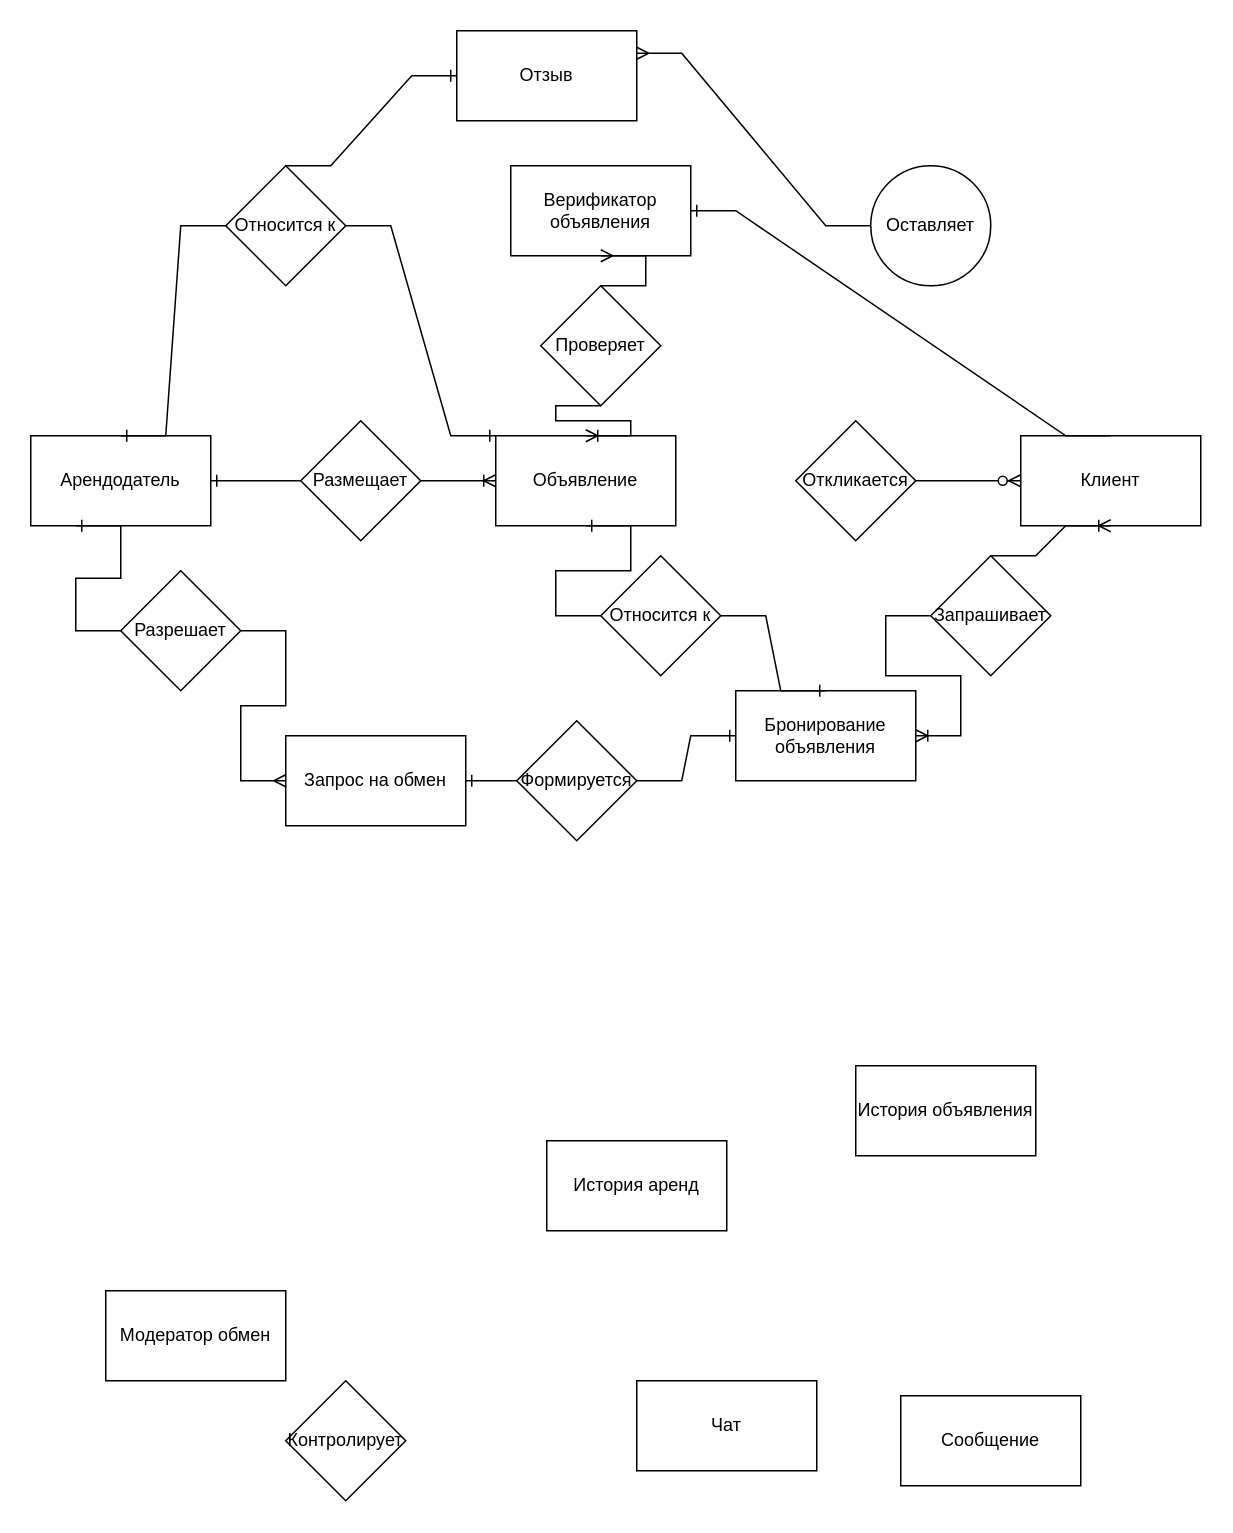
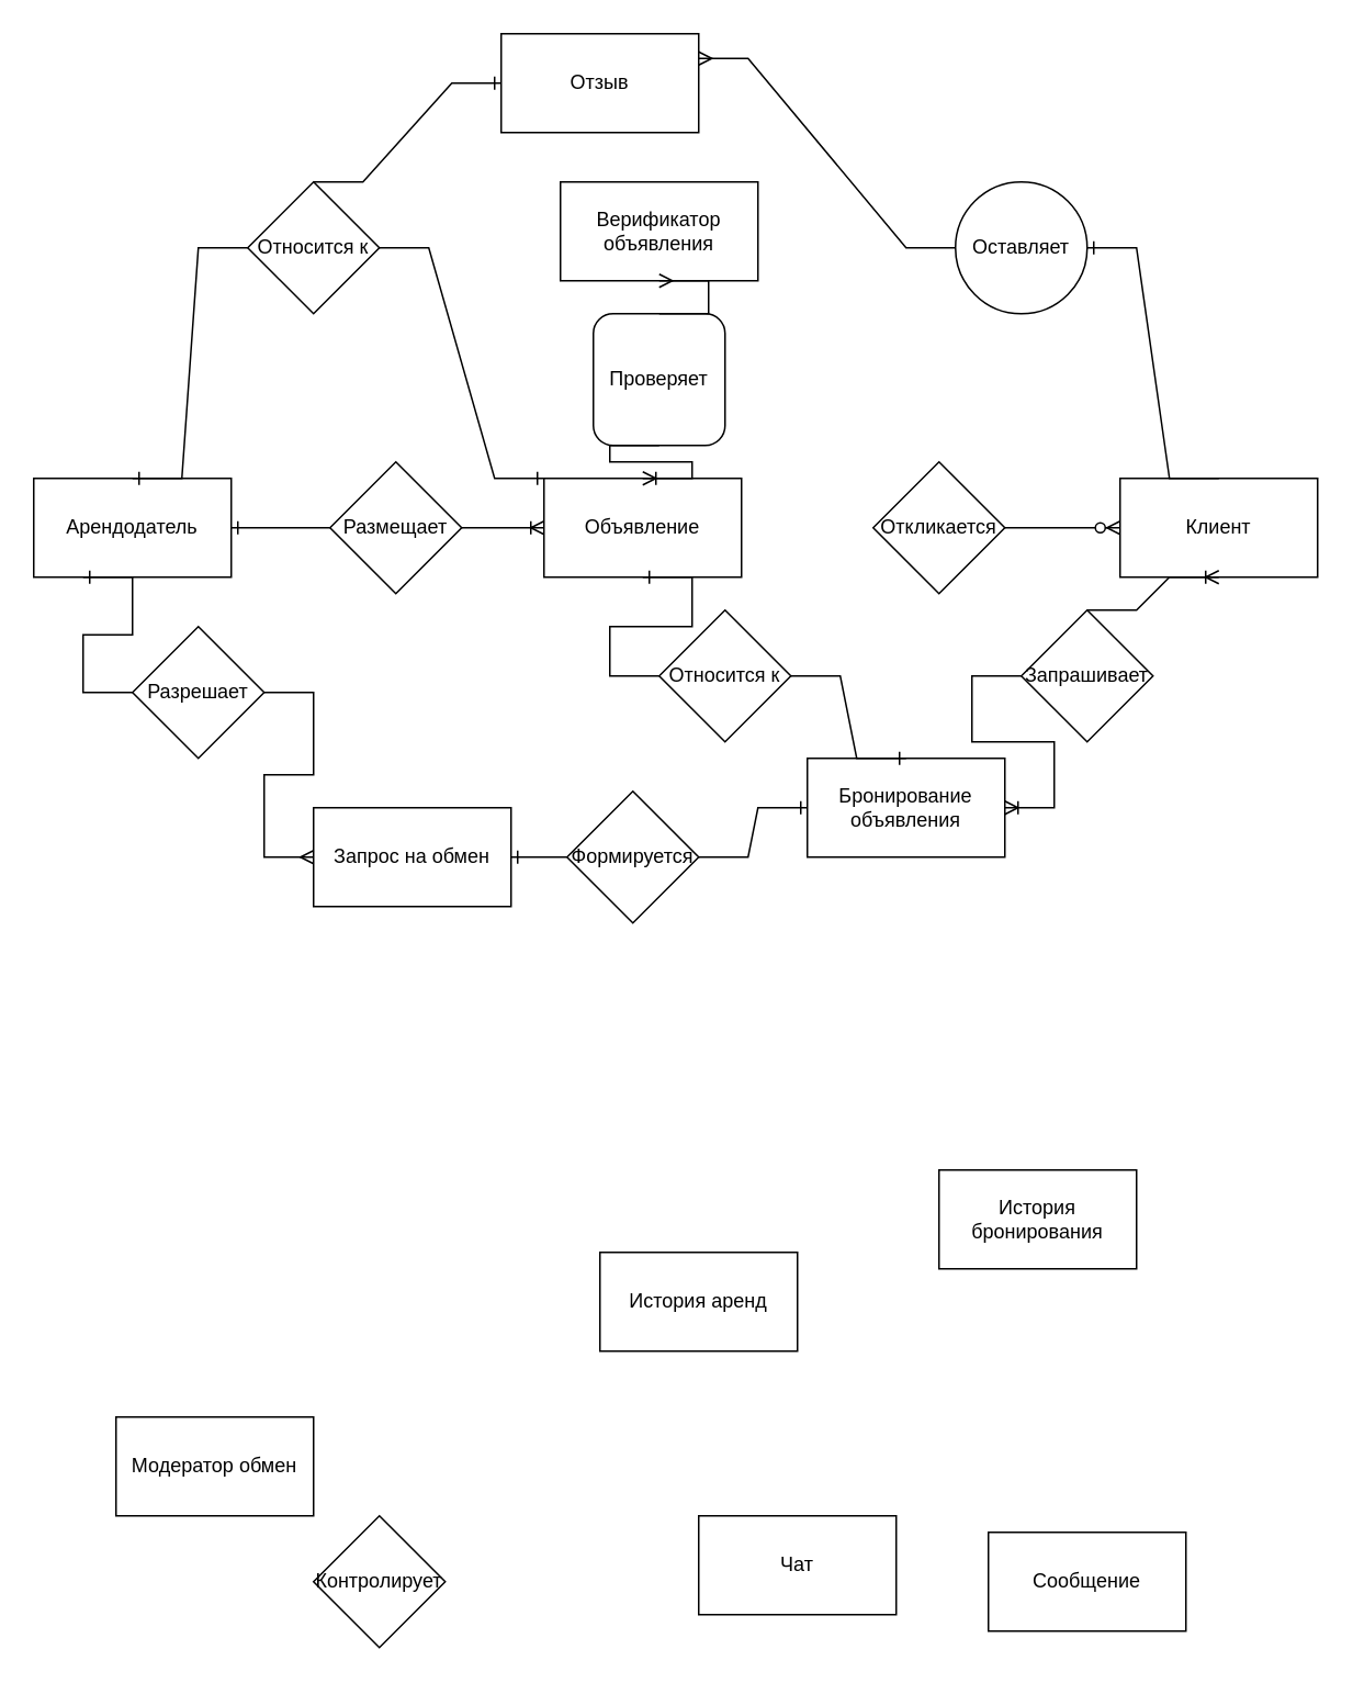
  <mxCell id="0" />
  <mxCell id="1" parent="0" />
  <mxCell id="2" value="Арендодатель" style="rounded=0;whiteSpace=wrap;html=1;" parent="1" vertex="1"><mxGeometry x="20" y="290" width="120" height="60" as="geometry" /></mxCell>
  <mxCell id="3" value="Объявление" style="rounded=0;whiteSpace=wrap;html=1;" parent="1" vertex="1"><mxGeometry x="330" y="290" width="120" height="60" as="geometry" /></mxCell>
  <mxCell id="4" value="Клиент" style="rounded=0;whiteSpace=wrap;html=1;" parent="1" vertex="1"><mxGeometry x="680" y="290" width="120" height="60" as="geometry" /></mxCell>
  <mxCell id="5" value="Чат" style="rounded=0;whiteSpace=wrap;html=1;" parent="1" vertex="1"><mxGeometry x="424" y="920" width="120" height="60" as="geometry" /></mxCell>
  <mxCell id="6" value="Сообщение" style="rounded=0;whiteSpace=wrap;html=1;" parent="1" vertex="1"><mxGeometry x="600" y="930" width="120" height="60" as="geometry" /></mxCell>
  <mxCell id="7" value="Модератор обмен" style="rounded=0;whiteSpace=wrap;html=1;" parent="1" vertex="1"><mxGeometry x="70" y="860" width="120" height="60" as="geometry" /></mxCell>
  <mxCell id="8" value="Отзыв" style="rounded=0;whiteSpace=wrap;html=1;" parent="1" vertex="1"><mxGeometry x="304" y="20" width="120" height="60" as="geometry" /></mxCell>
  <mxCell id="9" value="История аренд" style="rounded=0;whiteSpace=wrap;html=1;" parent="1" vertex="1"><mxGeometry x="364" y="760" width="120" height="60" as="geometry" /></mxCell>
  <mxCell id="10" value="Бронирование объявления" style="rounded=0;whiteSpace=wrap;html=1;" parent="1" vertex="1"><mxGeometry x="490" y="460" width="120" height="60" as="geometry" /></mxCell>
- <mxCell id="11" value="История объявления" style="rounded=0;whiteSpace=wrap;html=1;" parent="1" vertex="1"><mxGeometry x="570" y="710" width="120" height="60" as="geometry" /></mxCell>
+ <mxCell id="11" value="История бронирования" style="rounded=0;whiteSpace=wrap;html=1;" parent="1" vertex="1"><mxGeometry x="570" y="710" width="120" height="60" as="geometry" /></mxCell>
  <mxCell id="12" value="Запрос на обмен" style="rounded=0;whiteSpace=wrap;html=1;" parent="1" vertex="1"><mxGeometry x="190" y="490" width="120" height="60" as="geometry" /></mxCell>
  <mxCell id="13" value="Верификатор объявления" style="rounded=0;whiteSpace=wrap;html=1;" parent="1" vertex="1"><mxGeometry x="340" y="110" width="120" height="60" as="geometry" /></mxCell>
  <mxCell id="14" value="Размещает" style="rhombus;whiteSpace=wrap;html=1;" parent="1" vertex="1"><mxGeometry x="200" y="280" width="80" height="80" as="geometry" /></mxCell>
  <mxCell id="15" value="" style="edgeStyle=entityRelationEdgeStyle;fontSize=12;html=1;endArrow=ERoneToMany;rounded=0;exitX=1;exitY=0.5;exitDx=0;exitDy=0;entryX=0;entryY=0.5;entryDx=0;entryDy=0;curved=0;" parent="1" source="14" target="3" edge="1"><mxGeometry width="100" height="100" relative="1" as="geometry"><mxPoint x="340" y="250" as="sourcePoint" /><mxPoint x="400" y="290" as="targetPoint" /><Array as="points"><mxPoint x="400" y="290" /><mxPoint x="380" y="280" /><mxPoint x="390" y="280" /></Array></mxGeometry></mxCell>
  <mxCell id="16" value="" style="edgeStyle=entityRelationEdgeStyle;fontSize=12;html=1;endArrow=ERone;endFill=1;rounded=0;exitX=0;exitY=0.5;exitDx=0;exitDy=0;entryX=1;entryY=0.5;entryDx=0;entryDy=0;" parent="1" source="14" target="2" edge="1"><mxGeometry width="100" height="100" relative="1" as="geometry"><mxPoint x="370" y="520" as="sourcePoint" /><mxPoint x="470" y="420" as="targetPoint" /><Array as="points"><mxPoint x="250" y="190" /><mxPoint x="240" y="200" /><mxPoint x="180" y="220" /><mxPoint x="250" y="200" /><mxPoint x="180" y="210" /><mxPoint x="180" y="210" /></Array></mxGeometry></mxCell>
  <mxCell id="17" value="Откликается" style="rhombus;whiteSpace=wrap;html=1;" parent="1" vertex="1"><mxGeometry x="530" y="280" width="80" height="80" as="geometry" /></mxCell>
  <mxCell id="18" value="" style="edgeStyle=entityRelationEdgeStyle;fontSize=12;html=1;endArrow=ERzeroToMany;endFill=1;rounded=0;exitX=1;exitY=0.5;exitDx=0;exitDy=0;entryX=0;entryY=0.5;entryDx=0;entryDy=0;" parent="1" source="17" target="4" edge="1"><mxGeometry width="100" height="100" relative="1" as="geometry"><mxPoint x="370" y="520" as="sourcePoint" /><mxPoint x="470" y="420" as="targetPoint" /></mxGeometry></mxCell>
- <mxCell id="19" value="Проверяет" style="rhombus;whiteSpace=wrap;html=1;" parent="1" vertex="1"><mxGeometry x="360" y="190" width="80" height="80" as="geometry" /></mxCell>
+ <mxCell id="19" value="Проверяет" style="whiteSpace=wrap;html=1;rounded=1;" parent="1" vertex="1"><mxGeometry x="360" y="190" width="80" height="80" as="geometry" /></mxCell>
  <mxCell id="20" value="" style="edgeStyle=entityRelationEdgeStyle;fontSize=12;html=1;endArrow=ERoneToMany;rounded=0;exitX=0.5;exitY=1;exitDx=0;exitDy=0;entryX=0.5;entryY=0;entryDx=0;entryDy=0;" parent="1" source="19" target="3" edge="1"><mxGeometry width="100" height="100" relative="1" as="geometry"><mxPoint x="300" y="410" as="sourcePoint" /><mxPoint x="390" y="400" as="targetPoint" /><Array as="points"><mxPoint x="390" y="250" /></Array></mxGeometry></mxCell>
  <mxCell id="21" value="" style="edgeStyle=entityRelationEdgeStyle;fontSize=12;html=1;endArrow=ERmany;rounded=0;entryX=0.5;entryY=1;entryDx=0;entryDy=0;exitX=0.5;exitY=0;exitDx=0;exitDy=0;" parent="1" source="19" target="13" edge="1"><mxGeometry width="100" height="100" relative="1" as="geometry"><mxPoint x="90" y="590" as="sourcePoint" /><mxPoint x="190" y="490" as="targetPoint" /><Array as="points"><mxPoint x="400" y="110" /></Array></mxGeometry></mxCell>
  <mxCell id="22" value="Контролирует" style="rhombus;whiteSpace=wrap;html=1;" parent="1" vertex="1"><mxGeometry x="190" y="920" width="80" height="80" as="geometry" /></mxCell>
  <mxCell id="23" value="Запрашивает" style="rhombus;whiteSpace=wrap;html=1;" parent="1" vertex="1"><mxGeometry x="620" y="370" width="80" height="80" as="geometry" /></mxCell>
  <mxCell id="24" value="" style="edgeStyle=entityRelationEdgeStyle;fontSize=12;html=1;endArrow=ERoneToMany;rounded=0;exitX=0.5;exitY=0;exitDx=0;exitDy=0;entryX=0.5;entryY=1;entryDx=0;entryDy=0;" edge="1" parent="1" source="23" target="4"><mxGeometry width="100" height="100" relative="1" as="geometry"><mxPoint x="370" y="420" as="sourcePoint" /><mxPoint x="470" y="320" as="targetPoint" /></mxGeometry></mxCell>
  <mxCell id="25" value="" style="edgeStyle=entityRelationEdgeStyle;fontSize=12;html=1;endArrow=ERoneToMany;rounded=0;exitX=0;exitY=0.5;exitDx=0;exitDy=0;entryX=1;entryY=0.5;entryDx=0;entryDy=0;" edge="1" parent="1" source="23" target="10"><mxGeometry width="100" height="100" relative="1" as="geometry"><mxPoint x="620" y="440" as="sourcePoint" /><mxPoint x="750" y="350" as="targetPoint" /></mxGeometry></mxCell>
  <mxCell id="26" value="Разрешает" style="rhombus;whiteSpace=wrap;html=1;" vertex="1" parent="1"><mxGeometry x="80" y="380" width="80" height="80" as="geometry" /></mxCell>
  <mxCell id="27" value="" style="edgeStyle=entityRelationEdgeStyle;fontSize=12;html=1;endArrow=ERone;endFill=1;rounded=0;exitX=0;exitY=0.5;exitDx=0;exitDy=0;entryX=0.25;entryY=1;entryDx=0;entryDy=0;" edge="1" parent="1" source="26" target="2"><mxGeometry width="100" height="100" relative="1" as="geometry"><mxPoint x="370" y="620" as="sourcePoint" /><mxPoint x="80" y="370" as="targetPoint" /></mxGeometry></mxCell>
  <mxCell id="28" value="" style="edgeStyle=entityRelationEdgeStyle;fontSize=12;html=1;endArrow=ERmany;rounded=0;exitX=1;exitY=0.5;exitDx=0;exitDy=0;entryX=0;entryY=0.5;entryDx=0;entryDy=0;" edge="1" parent="1" source="26" target="12"><mxGeometry width="100" height="100" relative="1" as="geometry"><mxPoint x="370" y="620" as="sourcePoint" /><mxPoint x="470" y="520" as="targetPoint" /></mxGeometry></mxCell>
  <mxCell id="29" value="Оставляет" style="ellipse;whiteSpace=wrap;html=1;" vertex="1" parent="1"><mxGeometry x="580" y="110" width="80" height="80" as="geometry" /></mxCell>
- <mxCell id="30" value="" style="edgeStyle=entityRelationEdgeStyle;fontSize=12;html=1;endArrow=ERone;endFill=1;rounded=0;exitX=0.5;exitY=0;exitDx=0;exitDy=0;" edge="1" parent="1" source="4" target="13"><mxGeometry width="100" height="100" relative="1" as="geometry"><mxPoint x="370" y="420" as="sourcePoint" /><mxPoint x="470" y="320" as="targetPoint" /></mxGeometry></mxCell>
+ <mxCell id="30" value="" style="edgeStyle=entityRelationEdgeStyle;fontSize=12;html=1;endArrow=ERone;endFill=1;rounded=0;exitX=0.5;exitY=0;exitDx=0;exitDy=0;" edge="1" parent="1" source="4" target="29"><mxGeometry width="100" height="100" relative="1" as="geometry"><mxPoint x="370" y="420" as="sourcePoint" /><mxPoint x="470" y="320" as="targetPoint" /></mxGeometry></mxCell>
  <mxCell id="31" value="" style="edgeStyle=entityRelationEdgeStyle;fontSize=12;html=1;endArrow=ERmany;rounded=0;exitX=0;exitY=0.5;exitDx=0;exitDy=0;entryX=1;entryY=0.25;entryDx=0;entryDy=0;" edge="1" parent="1" source="29" target="8"><mxGeometry width="100" height="100" relative="1" as="geometry"><mxPoint x="370" y="420" as="sourcePoint" /><mxPoint x="470" y="320" as="targetPoint" /></mxGeometry></mxCell>
  <mxCell id="32" value="Относится к" style="rhombus;whiteSpace=wrap;html=1;" vertex="1" parent="1"><mxGeometry x="150" y="110" width="80" height="80" as="geometry" /></mxCell>
  <mxCell id="33" value="" style="edgeStyle=entityRelationEdgeStyle;fontSize=12;html=1;endArrow=ERone;endFill=1;rounded=0;exitX=0;exitY=0.5;exitDx=0;exitDy=0;entryX=0.5;entryY=0;entryDx=0;entryDy=0;" edge="1" parent="1" source="32" target="2"><mxGeometry width="100" height="100" relative="1" as="geometry"><mxPoint x="20" y="200" as="sourcePoint" /><mxPoint x="120" y="100" as="targetPoint" /></mxGeometry></mxCell>
  <mxCell id="34" value="" style="edgeStyle=entityRelationEdgeStyle;fontSize=12;html=1;endArrow=ERone;endFill=1;rounded=0;exitX=1;exitY=0.5;exitDx=0;exitDy=0;entryX=0;entryY=0;entryDx=0;entryDy=0;" edge="1" parent="1" source="32" target="3"><mxGeometry width="100" height="100" relative="1" as="geometry"><mxPoint x="160" y="160" as="sourcePoint" /><mxPoint x="90" y="300" as="targetPoint" /></mxGeometry></mxCell>
  <mxCell id="35" value="" style="edgeStyle=entityRelationEdgeStyle;fontSize=12;html=1;endArrow=ERone;endFill=1;rounded=0;exitX=0.5;exitY=0;exitDx=0;exitDy=0;entryX=0;entryY=0.5;entryDx=0;entryDy=0;" edge="1" parent="1" source="32" target="8"><mxGeometry width="100" height="100" relative="1" as="geometry"><mxPoint x="240" y="160" as="sourcePoint" /><mxPoint x="340" y="300" as="targetPoint" /></mxGeometry></mxCell>
  <mxCell id="36" value="Относится к" style="rhombus;whiteSpace=wrap;html=1;" vertex="1" parent="1"><mxGeometry x="400" y="370" width="80" height="80" as="geometry" /></mxCell>
  <mxCell id="37" value="" style="edgeStyle=entityRelationEdgeStyle;fontSize=12;html=1;endArrow=ERone;endFill=1;rounded=0;exitX=1;exitY=0.5;exitDx=0;exitDy=0;entryX=0.5;entryY=0;entryDx=0;entryDy=0;" edge="1" parent="1" source="36" target="10"><mxGeometry width="100" height="100" relative="1" as="geometry"><mxPoint x="240" y="160" as="sourcePoint" /><mxPoint x="340" y="300" as="targetPoint" /></mxGeometry></mxCell>
  <mxCell id="38" value="" style="edgeStyle=entityRelationEdgeStyle;fontSize=12;html=1;endArrow=ERone;endFill=1;rounded=0;exitX=0;exitY=0.5;exitDx=0;exitDy=0;entryX=0.5;entryY=1;entryDx=0;entryDy=0;" edge="1" parent="1" source="36" target="3"><mxGeometry width="100" height="100" relative="1" as="geometry"><mxPoint x="490" y="420" as="sourcePoint" /><mxPoint x="560" y="470" as="targetPoint" /></mxGeometry></mxCell>
  <mxCell id="39" value="Формируется" style="rhombus;whiteSpace=wrap;html=1;" vertex="1" parent="1"><mxGeometry x="344" y="480" width="80" height="80" as="geometry" /></mxCell>
  <mxCell id="40" value="" style="edgeStyle=entityRelationEdgeStyle;fontSize=12;html=1;endArrow=ERone;endFill=1;rounded=0;exitX=1;exitY=0.5;exitDx=0;exitDy=0;entryX=0;entryY=0.5;entryDx=0;entryDy=0;" edge="1" parent="1" source="39" target="10"><mxGeometry width="100" height="100" relative="1" as="geometry"><mxPoint x="490" y="420" as="sourcePoint" /><mxPoint x="560" y="470" as="targetPoint" /></mxGeometry></mxCell>
  <mxCell id="41" value="" style="edgeStyle=entityRelationEdgeStyle;fontSize=12;html=1;endArrow=ERone;endFill=1;rounded=0;exitX=0;exitY=0.5;exitDx=0;exitDy=0;entryX=1;entryY=0.5;entryDx=0;entryDy=0;" edge="1" parent="1" source="39" target="12"><mxGeometry width="100" height="100" relative="1" as="geometry"><mxPoint x="560" y="530" as="sourcePoint" /><mxPoint x="540" y="620" as="targetPoint" /></mxGeometry></mxCell>
